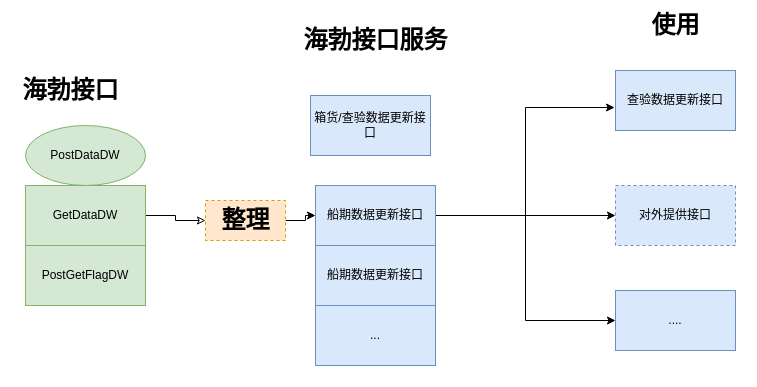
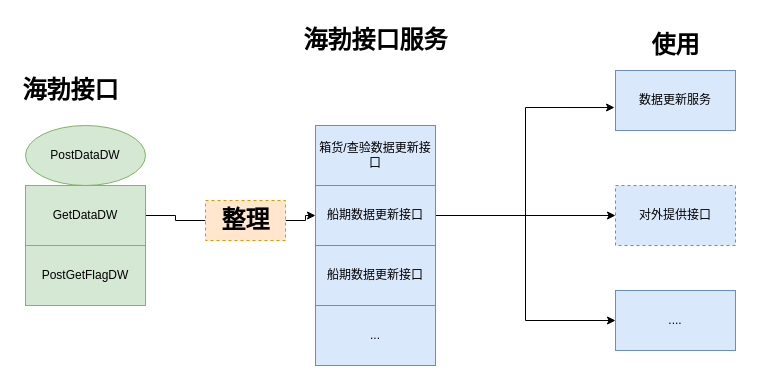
  <mxCell id="0" />
  <mxCell id="1" parent="0" />
  <mxCell id="2" value="PostDataDW" style="ellipse;whiteSpace=wrap;fillColor=#d5e8d4;strokeColor=#82b366;" parent="1" vertex="1"><mxGeometry x="25" y="125" width="120" height="60" as="geometry" /></mxCell>
- <mxCell id="3" style="edgeStyle=orthogonalEdgeStyle;rounded=0;orthogonalLoop=1;jettySize=auto;html=1;fontSize=16;endArrow=classic;endFill=0;" parent="1" source="4" target="12" edge="1"><mxGeometry relative="1" as="geometry" /></mxCell>
+ <mxCell id="3" style="edgeStyle=orthogonalEdgeStyle;rounded=0;orthogonalLoop=1;jettySize=auto;html=1;fontSize=16;endArrow=none;endFill=0;" parent="1" source="4" target="12" edge="1"><mxGeometry relative="1" as="geometry" /></mxCell>
  <mxCell id="4" value="GetDataDW" style="rounded=0;whiteSpace=wrap;fillColor=#d5e8d4;strokeColor=#82b366;" parent="1" vertex="1"><mxGeometry x="25" y="185" width="120" height="60" as="geometry" /></mxCell>
  <mxCell id="5" value="PostGetFlagDW" style="rounded=0;whiteSpace=wrap;fillColor=#d5e8d4;strokeColor=#82b366;" parent="1" vertex="1"><mxGeometry x="25" y="245" width="120" height="60" as="geometry" /></mxCell>
- <mxCell id="6" value="箱货/查验数据更新接口" style="rounded=0;whiteSpace=wrap;fillColor=#dae8fc;strokeColor=#6c8ebf;" parent="1" vertex="1"><mxGeometry x="310" y="95" width="120" height="60" as="geometry" /></mxCell>
+ <mxCell id="6" value="箱货/查验数据更新接口" style="rounded=0;whiteSpace=wrap;fillColor=#dae8fc;strokeColor=#6c8ebf;" parent="1" vertex="1"><mxGeometry x="315" y="125" width="120" height="60" as="geometry" /></mxCell>
  <mxCell id="7" style="edgeStyle=orthogonalEdgeStyle;rounded=0;orthogonalLoop=1;jettySize=auto;html=1;entryX=-0.008;entryY=0.617;entryDx=0;entryDy=0;entryPerimeter=0;endArrow=classic;endFill=1;fontSize=16;" parent="1" source="10" target="17" edge="1"><mxGeometry relative="1" as="geometry"><Array as="points"><mxPoint x="525" y="215" /><mxPoint x="525" y="107" /></Array></mxGeometry></mxCell>
  <mxCell id="8" style="edgeStyle=orthogonalEdgeStyle;rounded=0;orthogonalLoop=1;jettySize=auto;html=1;entryX=0;entryY=0.5;entryDx=0;entryDy=0;endArrow=classic;endFill=1;fontSize=16;" parent="1" source="10" target="18" edge="1"><mxGeometry relative="1" as="geometry" /></mxCell>
  <mxCell id="9" style="edgeStyle=orthogonalEdgeStyle;rounded=0;orthogonalLoop=1;jettySize=auto;html=1;entryX=0;entryY=0.5;entryDx=0;entryDy=0;endArrow=classic;endFill=1;fontSize=16;" parent="1" source="10" target="19" edge="1"><mxGeometry relative="1" as="geometry"><Array as="points"><mxPoint x="525" y="215" /><mxPoint x="525" y="320" /></Array></mxGeometry></mxCell>
  <mxCell id="10" value="船期数据更新接口" style="rounded=0;whiteSpace=wrap;fillColor=#dae8fc;strokeColor=#6c8ebf;" parent="1" vertex="1"><mxGeometry x="315" y="185" width="120" height="60" as="geometry" /></mxCell>
  <mxCell id="11" style="edgeStyle=orthogonalEdgeStyle;rounded=0;orthogonalLoop=1;jettySize=auto;html=1;entryX=0;entryY=0.5;entryDx=0;entryDy=0;fontSize=16;" parent="1" source="12" target="10" edge="1"><mxGeometry relative="1" as="geometry" /></mxCell>
  <mxCell id="12" value="整理" style="text;strokeColor=#d79b00;fillColor=#ffe6cc;html=1;fontSize=24;fontStyle=1;verticalAlign=middle;align=center;dashed=1;" parent="1" vertex="1"><mxGeometry x="205" y="200" width="80" height="40" as="geometry" /></mxCell>
  <mxCell id="13" value="海勃接口" style="text;strokeColor=none;fillColor=none;html=1;fontSize=24;fontStyle=1;verticalAlign=middle;align=center;" parent="1" vertex="1"><mxGeometry x="20" y="70" width="100" height="40" as="geometry" /></mxCell>
  <mxCell id="14" value="船期数据更新接口" style="rounded=0;whiteSpace=wrap;fillColor=#dae8fc;strokeColor=#6c8ebf;" parent="1" vertex="1"><mxGeometry x="315" y="245" width="120" height="60" as="geometry" /></mxCell>
  <mxCell id="15" value="..." style="rounded=0;whiteSpace=wrap;fillColor=#dae8fc;strokeColor=#6c8ebf;" parent="1" vertex="1"><mxGeometry x="315" y="305" width="120" height="60" as="geometry" /></mxCell>
  <mxCell id="16" value="海勃接口服务" style="text;strokeColor=none;fillColor=none;html=1;fontSize=24;fontStyle=1;verticalAlign=middle;align=center;" parent="1" vertex="1"><mxGeometry x="325" y="20" width="100" height="40" as="geometry" /></mxCell>
- <mxCell id="17" value="查验数据更新接口" style="rounded=0;whiteSpace=wrap;fillColor=#dae8fc;strokeColor=#6c8ebf;" parent="1" vertex="1"><mxGeometry x="615" y="70" width="120" height="60" as="geometry" /></mxCell>
+ <mxCell id="17" value="数据更新服务" style="rounded=0;whiteSpace=wrap;fillColor=#dae8fc;strokeColor=#6c8ebf;" parent="1" vertex="1"><mxGeometry x="615" y="70" width="120" height="60" as="geometry" /></mxCell>
  <mxCell id="18" value="对外提供接口" style="rounded=0;whiteSpace=wrap;fillColor=#dae8fc;strokeColor=#6c8ebf;dashed=1;" parent="1" vertex="1"><mxGeometry x="615" y="185" width="120" height="60" as="geometry" /></mxCell>
  <mxCell id="19" value="...." style="rounded=0;whiteSpace=wrap;fillColor=#dae8fc;strokeColor=#6c8ebf;" parent="1" vertex="1"><mxGeometry x="615" y="290" width="120" height="60" as="geometry" /></mxCell>
- <mxCell id="20" value="使用" style="text;strokeColor=none;fillColor=none;html=1;fontSize=24;fontStyle=1;verticalAlign=middle;align=center;" parent="1" vertex="1"><mxGeometry x="625" y="5" width="100" height="40" as="geometry" /></mxCell>
+ <mxCell id="20" value="使用" style="text;strokeColor=none;fillColor=none;html=1;fontSize=24;fontStyle=1;verticalAlign=middle;align=center;" parent="1" vertex="1"><mxGeometry x="625" y="25" width="100" height="40" as="geometry" /></mxCell>
